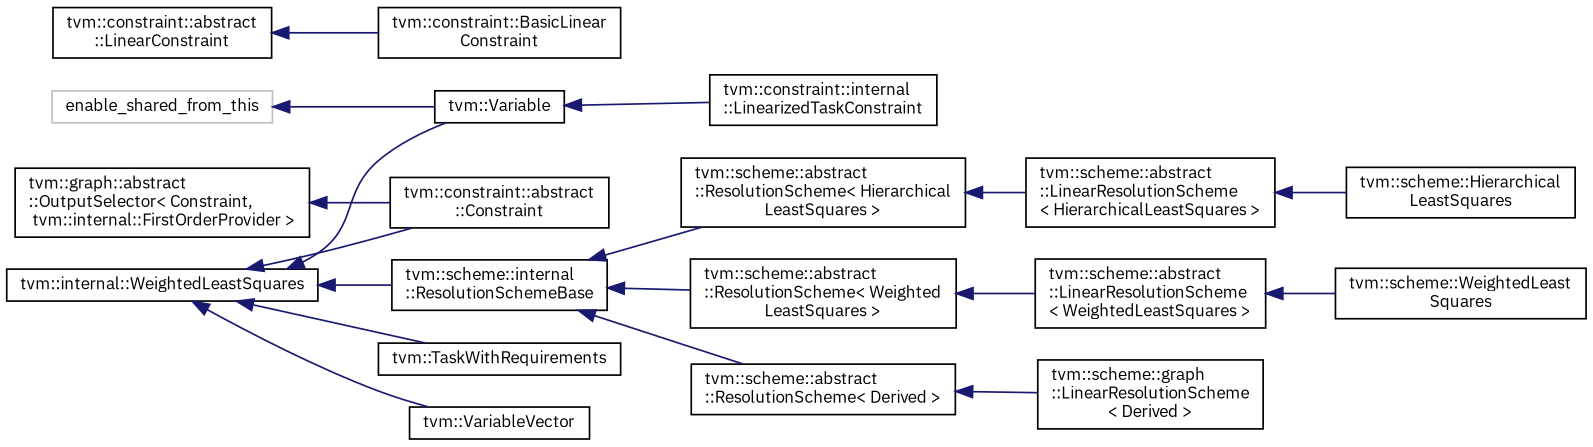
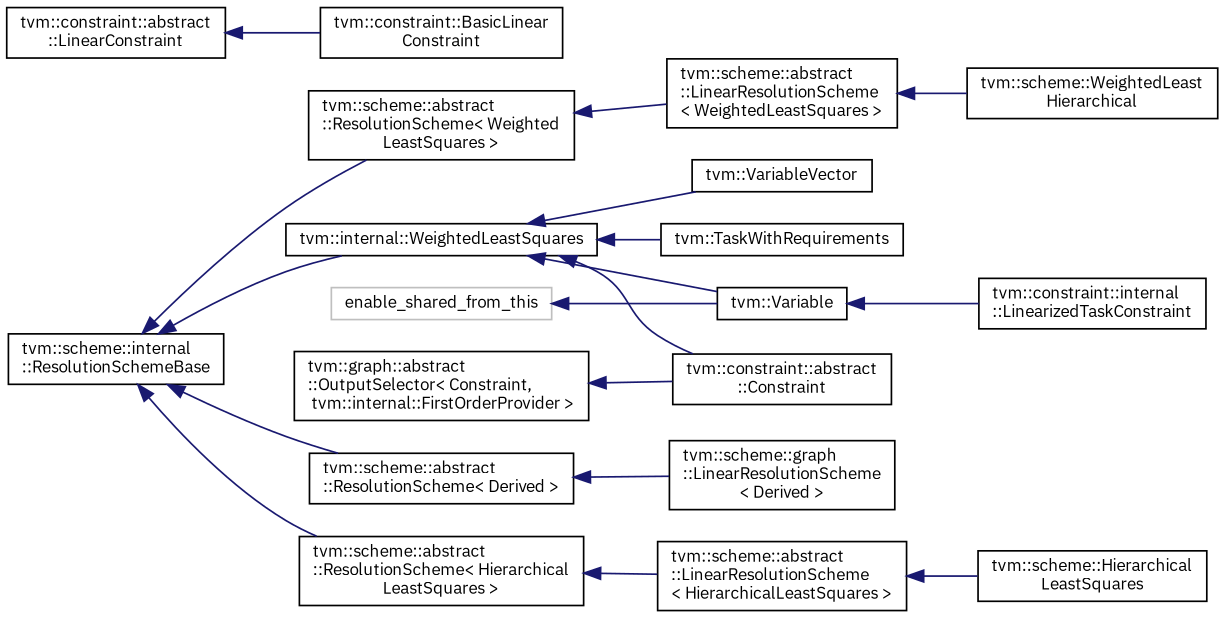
  digraph {
    fontname="IBM Plex Sans"
    rankdir=LR
    node [color=black fillcolor=white fontname="IBM Plex Sans" fontsize=10 shape=record style=filled]
    edge [color=midnightblue dir=back fontname="IBM Plex Sans" fontsize=10 labelfontname=Helvetica labelfontsize=10 style=solid]
    n1 [color=grey75 height=0.2 label=enable_shared_from_this width=0.4]
    n2 [height=0.2 label="tvm::Variable" width=0.4]
    n3 [height=0.2 label="tvm::constraint::internal\l::LinearizedTaskConstraint" width=0.4]
    n4 [height=0.2 label="tvm::internal::WeightedLeastSquares" width=0.4]
    n5 [height=0.2 label="tvm::constraint::abstract\l::Constraint" width=0.4]
    n6 [height=0.2 label="tvm::scheme::internal\l::ResolutionSchemeBase" width=0.4]
    n7 [height=0.2 label="tvm::TaskWithRequirements" width=0.4]
    n8 [height=0.2 label="tvm::VariableVector" width=0.4]
    n9 [height=0.2 label="tvm::scheme::abstract\l::ResolutionScheme\< Hierarchical\lLeastSquares \>" width=0.4]
    n10 [height=0.2 label="tvm::scheme::abstract\l::ResolutionScheme\< Weighted\lLeastSquares \>" width=0.4]
    n11 [height=0.2 label="tvm::scheme::abstract\l::ResolutionScheme\< Derived \>" width=0.4]
    n12 [height=0.2 label="tvm::constraint::abstract\l::LinearConstraint" width=0.4]
    n13 [height=0.2 label="tvm::constraint::BasicLinear\lConstraint" width=0.4]
    n14 [height=0.2 label="tvm::scheme::abstract\l::LinearResolutionScheme\l\< HierarchicalLeastSquares \>" width=0.4]
    n15 [height=0.2 label="tvm::scheme::abstract\l::LinearResolutionScheme\l\< WeightedLeastSquares \>" width=0.4]
    n16 [height=0.2 label="tvm::scheme::graph\l::LinearResolutionScheme\l\< Derived \>" width=0.4]
    n17 [height=0.2 label="tvm::scheme::Hierarchical\lLeastSquares" width=0.4]
-   n18 [height=0.2 label="tvm::scheme::WeightedLeast\lSquares" width=0.4]
+   n18 [height=0.2 label="tvm::scheme::WeightedLeast\lHierarchical" width=0.4]
    n19 [height=0.2 label="tvm::graph::abstract\l::OutputSelector\< Constraint,\l tvm::internal::FirstOrderProvider \>" width=0.4]
    n1 -> n2
    n2 -> n3
    n4 -> n2
    n4 -> n5
-   n4 -> n6
+   n6 -> n4
    n4 -> n7
    n4 -> n8
    n6 -> n9
    n6 -> n10
    n6 -> n11
    n9 -> n14
    n10 -> n15
    n11 -> n16
    n12 -> n13
    n14 -> n17
    n15 -> n18
    n19 -> n5
  }
